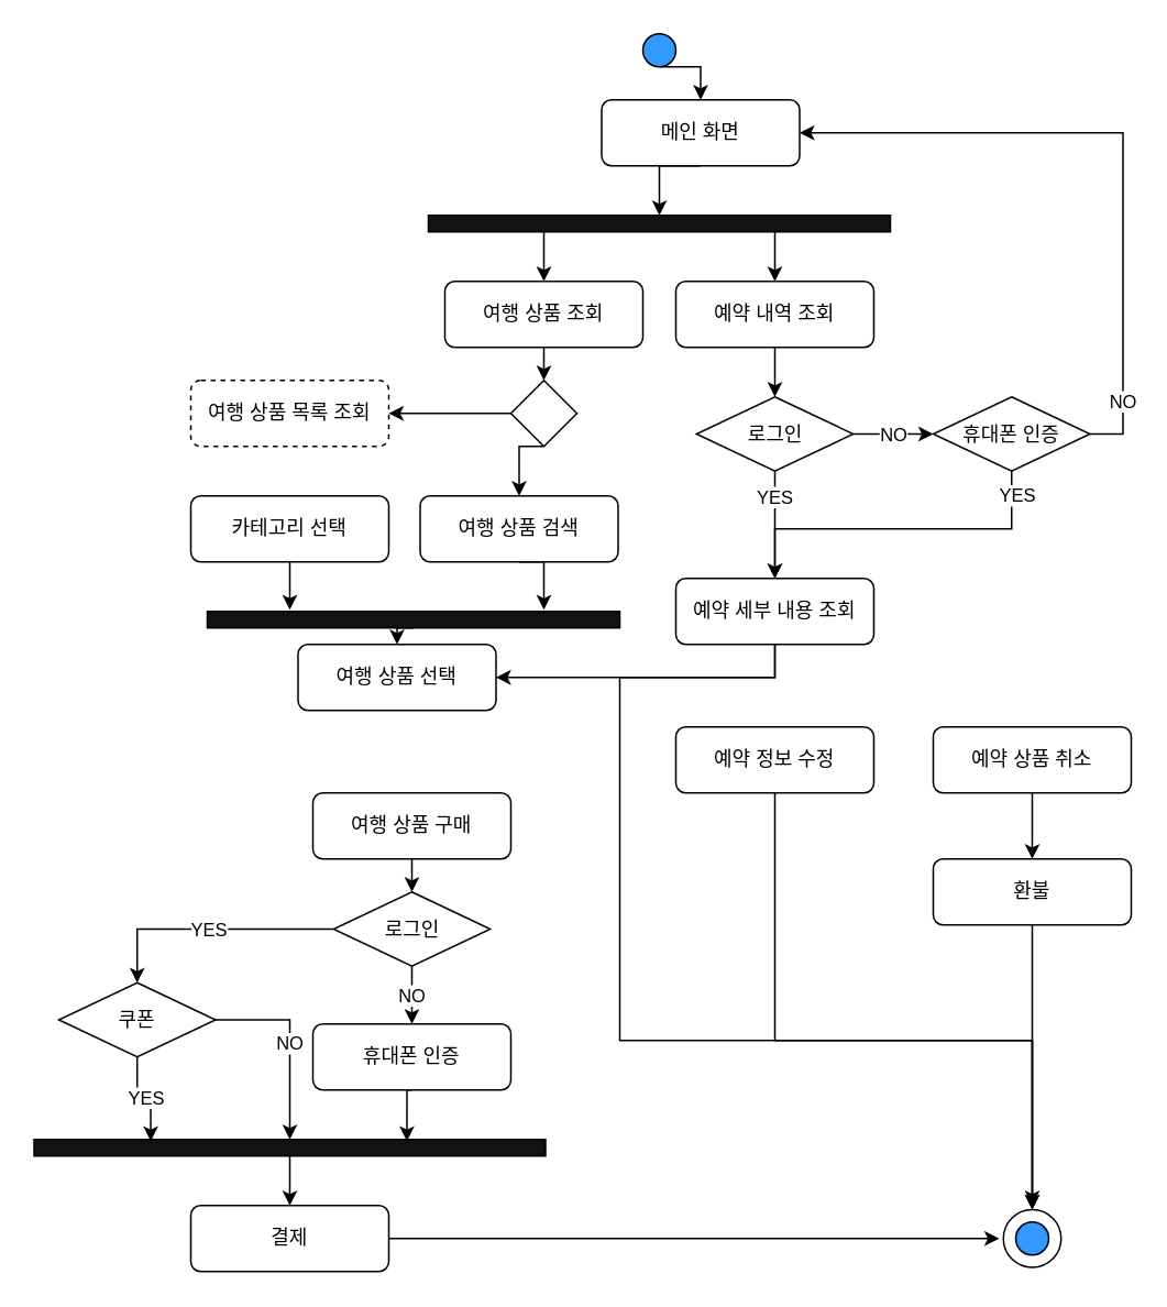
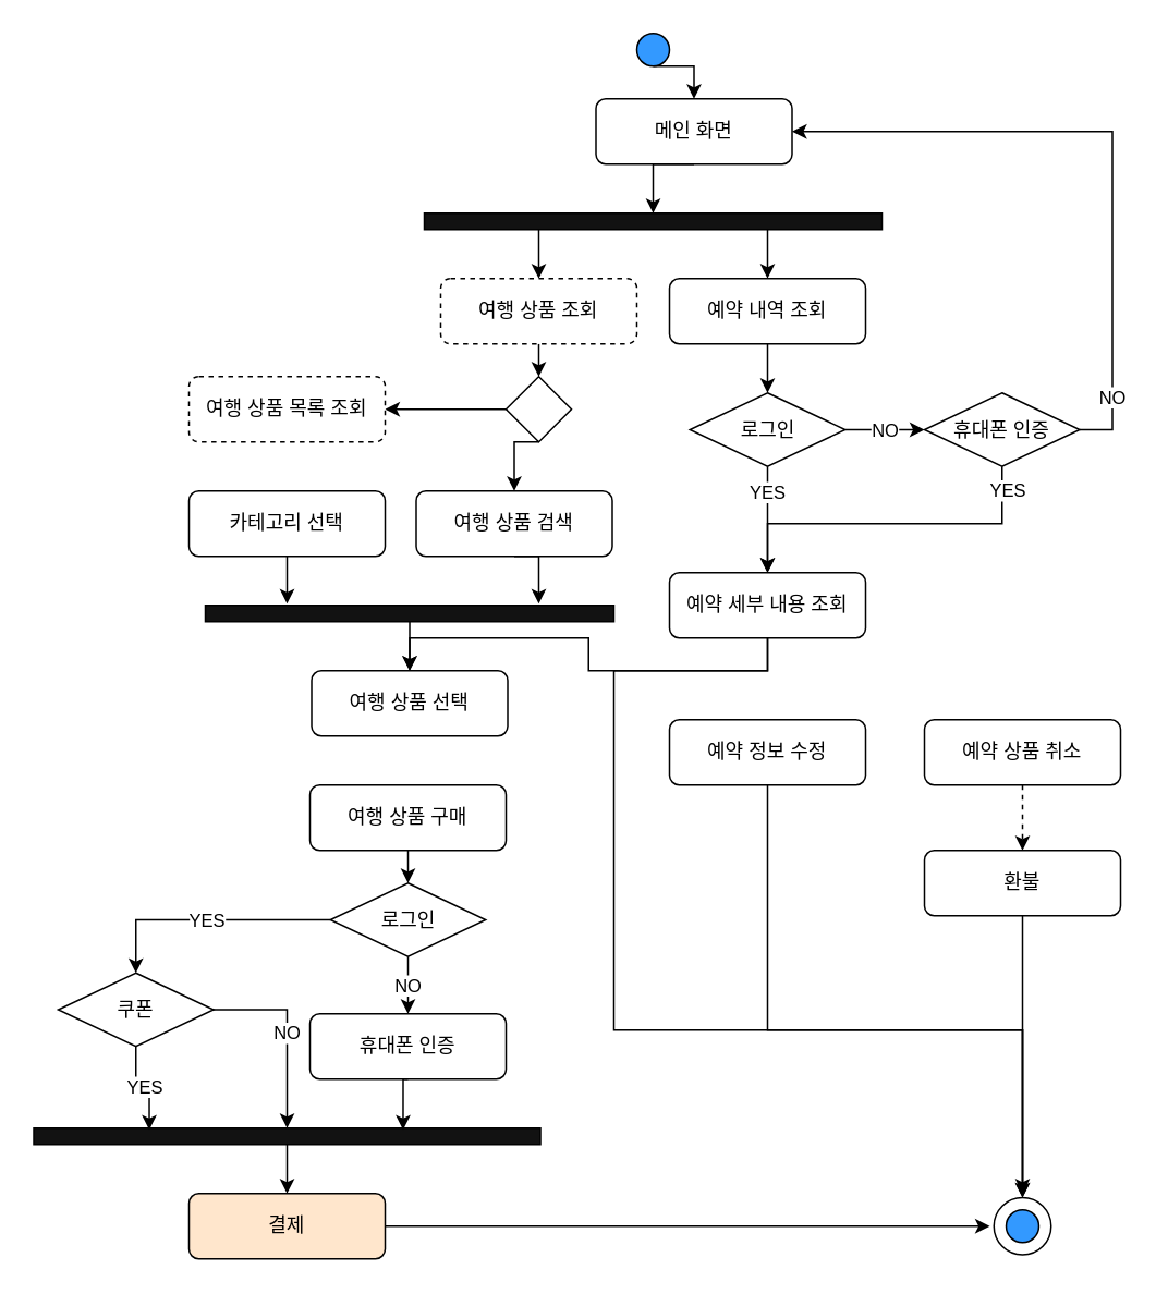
  <mxCell id="0" />
  <mxCell id="1" parent="0" />
  <mxCell id="2" style="edgeStyle=orthogonalEdgeStyle;rounded=0;orthogonalLoop=1;jettySize=auto;html=1;exitX=0.5;exitY=1;exitDx=0;exitDy=0;entryX=0.5;entryY=0;entryDx=0;entryDy=0;" edge="1" parent="1" source="3" target="5"><mxGeometry relative="1" as="geometry" /></mxCell>
  <mxCell id="3" value="" style="ellipse;whiteSpace=wrap;html=1;aspect=fixed;fillColor=#3399FF;" vertex="1" parent="1"><mxGeometry x="389" y="20" width="20" height="20" as="geometry" /></mxCell>
  <mxCell id="4" style="edgeStyle=orthogonalEdgeStyle;rounded=0;orthogonalLoop=1;jettySize=auto;html=1;exitX=0.5;exitY=1;exitDx=0;exitDy=0;entryX=0.5;entryY=0;entryDx=0;entryDy=0;" edge="1" parent="1" source="5" target="8"><mxGeometry relative="1" as="geometry" /></mxCell>
  <mxCell id="5" value="메인 화면" style="rounded=1;whiteSpace=wrap;html=1;" vertex="1" parent="1"><mxGeometry x="364" y="60" width="120" height="40" as="geometry" /></mxCell>
  <mxCell id="6" style="edgeStyle=orthogonalEdgeStyle;rounded=0;orthogonalLoop=1;jettySize=auto;html=1;exitX=0.25;exitY=1;exitDx=0;exitDy=0;entryX=0.5;entryY=0;entryDx=0;entryDy=0;" edge="1" parent="1" source="8" target="12"><mxGeometry relative="1" as="geometry" /></mxCell>
  <mxCell id="7" style="edgeStyle=orthogonalEdgeStyle;rounded=0;orthogonalLoop=1;jettySize=auto;html=1;exitX=0.75;exitY=1;exitDx=0;exitDy=0;entryX=0.5;entryY=0;entryDx=0;entryDy=0;" edge="1" parent="1" source="8" target="10"><mxGeometry relative="1" as="geometry" /></mxCell>
  <mxCell id="8" value="" style="rounded=0;whiteSpace=wrap;html=1;fillColor=#121212;" vertex="1" parent="1"><mxGeometry x="259" y="130" width="280" height="10" as="geometry" /></mxCell>
  <mxCell id="9" style="edgeStyle=orthogonalEdgeStyle;rounded=0;orthogonalLoop=1;jettySize=auto;html=1;exitX=0.5;exitY=1;exitDx=0;exitDy=0;entryX=0.5;entryY=0;entryDx=0;entryDy=0;" edge="1" parent="1" source="10" target="46"><mxGeometry relative="1" as="geometry" /></mxCell>
  <mxCell id="10" value="예약 내역 조회" style="rounded=1;whiteSpace=wrap;html=1;" vertex="1" parent="1"><mxGeometry x="409" y="170" width="120" height="40" as="geometry" /></mxCell>
  <mxCell id="11" style="edgeStyle=orthogonalEdgeStyle;rounded=0;orthogonalLoop=1;jettySize=auto;html=1;exitX=0.5;exitY=1;exitDx=0;exitDy=0;entryX=0.5;entryY=0;entryDx=0;entryDy=0;" edge="1" parent="1" source="12" target="15"><mxGeometry relative="1" as="geometry" /></mxCell>
- <mxCell id="12" value="여행 상품 조회" style="rounded=1;whiteSpace=wrap;html=1;" vertex="1" parent="1"><mxGeometry x="269" y="170" width="120" height="40" as="geometry" /></mxCell>
+ <mxCell id="12" value="여행 상품 조회" style="rounded=1;whiteSpace=wrap;html=1;dashed=1;" vertex="1" parent="1"><mxGeometry x="269" y="170" width="120" height="40" as="geometry" /></mxCell>
  <mxCell id="13" style="edgeStyle=orthogonalEdgeStyle;rounded=0;orthogonalLoop=1;jettySize=auto;html=1;exitX=0;exitY=0.5;exitDx=0;exitDy=0;entryX=1;entryY=0.5;entryDx=0;entryDy=0;" edge="1" parent="1" source="15" target="16"><mxGeometry relative="1" as="geometry" /></mxCell>
  <mxCell id="14" style="edgeStyle=orthogonalEdgeStyle;rounded=0;orthogonalLoop=1;jettySize=auto;html=1;exitX=0.5;exitY=1;exitDx=0;exitDy=0;entryX=0.5;entryY=0;entryDx=0;entryDy=0;" edge="1" parent="1" source="15" target="17"><mxGeometry relative="1" as="geometry" /></mxCell>
  <mxCell id="15" value="" style="rhombus;whiteSpace=wrap;html=1;" vertex="1" parent="1"><mxGeometry x="309" y="230" width="40" height="40" as="geometry" /></mxCell>
  <mxCell id="16" value="여행 상품 목록 조회" style="rounded=1;whiteSpace=wrap;html=1;dashed=1;" vertex="1" parent="1"><mxGeometry x="115" y="230" width="120" height="40" as="geometry" /></mxCell>
  <mxCell id="17" value="여행 상품 검색" style="rounded=1;whiteSpace=wrap;html=1;" vertex="1" parent="1"><mxGeometry x="254" y="300" width="120" height="40" as="geometry" /></mxCell>
  <mxCell id="18" value="카테고리 선택" style="rounded=1;whiteSpace=wrap;html=1;" vertex="1" parent="1"><mxGeometry x="115" y="300" width="120" height="40" as="geometry" /></mxCell>
  <mxCell id="19" style="edgeStyle=orthogonalEdgeStyle;rounded=0;orthogonalLoop=1;jettySize=auto;html=1;exitX=0.5;exitY=1;exitDx=0;exitDy=0;entryX=0.5;entryY=0;entryDx=0;entryDy=0;" edge="1" parent="1" source="20" target="42"><mxGeometry relative="1" as="geometry"><Array as="points"><mxPoint x="469" y="630" /><mxPoint x="625" y="630" /></Array></mxGeometry></mxCell>
  <mxCell id="20" value="예약 정보 수정" style="rounded=1;whiteSpace=wrap;html=1;" vertex="1" parent="1"><mxGeometry x="409" y="440" width="120" height="40" as="geometry" /></mxCell>
- <mxCell id="21" style="edgeStyle=orthogonalEdgeStyle;rounded=0;orthogonalLoop=1;jettySize=auto;html=1;exitX=0.5;exitY=1;exitDx=0;exitDy=0;entryX=0.5;entryY=0;entryDx=0;entryDy=0;" edge="1" parent="1" source="22" target="24"><mxGeometry relative="1" as="geometry" /></mxCell>
+ <mxCell id="21" style="edgeStyle=orthogonalEdgeStyle;rounded=0;orthogonalLoop=1;jettySize=auto;html=1;exitX=0.5;exitY=1;exitDx=0;exitDy=0;entryX=0.5;entryY=0;entryDx=0;entryDy=0;dashed=1;" edge="1" parent="1" source="22" target="24"><mxGeometry relative="1" as="geometry" /></mxCell>
  <mxCell id="22" value="예약 상품 취소" style="rounded=1;whiteSpace=wrap;html=1;" vertex="1" parent="1"><mxGeometry x="565" y="440" width="120" height="40" as="geometry" /></mxCell>
  <mxCell id="23" style="edgeStyle=orthogonalEdgeStyle;rounded=0;orthogonalLoop=1;jettySize=auto;html=1;exitX=0.5;exitY=1;exitDx=0;exitDy=0;entryX=0.5;entryY=0;entryDx=0;entryDy=0;" edge="1" parent="1" source="24" target="42"><mxGeometry relative="1" as="geometry" /></mxCell>
  <mxCell id="24" value="환불" style="rounded=1;whiteSpace=wrap;html=1;" vertex="1" parent="1"><mxGeometry x="565" y="520" width="120" height="40" as="geometry" /></mxCell>
  <mxCell id="25" style="edgeStyle=orthogonalEdgeStyle;rounded=0;orthogonalLoop=1;jettySize=auto;html=1;exitX=0.5;exitY=1;exitDx=0;exitDy=0;entryX=0.5;entryY=0;entryDx=0;entryDy=0;" edge="1" parent="1" source="26" target="29"><mxGeometry relative="1" as="geometry" /></mxCell>
  <mxCell id="26" value="" style="rounded=0;whiteSpace=wrap;html=1;fillColor=#121212;" vertex="1" parent="1"><mxGeometry x="125" y="370" width="250" height="10" as="geometry" /></mxCell>
  <mxCell id="27" style="edgeStyle=orthogonalEdgeStyle;rounded=0;orthogonalLoop=1;jettySize=auto;html=1;exitX=0.5;exitY=1;exitDx=0;exitDy=0;entryX=0.2;entryY=-0.1;entryDx=0;entryDy=0;entryPerimeter=0;" edge="1" parent="1" source="18" target="26"><mxGeometry relative="1" as="geometry" /></mxCell>
  <mxCell id="28" style="edgeStyle=orthogonalEdgeStyle;rounded=0;orthogonalLoop=1;jettySize=auto;html=1;exitX=0.5;exitY=1;exitDx=0;exitDy=0;entryX=0.816;entryY=-0.1;entryDx=0;entryDy=0;entryPerimeter=0;" edge="1" parent="1" source="17" target="26"><mxGeometry relative="1" as="geometry" /></mxCell>
- <mxCell id="29" value="여행 상품 선택" style="rounded=1;whiteSpace=wrap;html=1;" vertex="1" parent="1"><mxGeometry x="180" y="390" width="120" height="40" as="geometry" /></mxCell>
+ <mxCell id="29" value="여행 상품 선택" style="rounded=1;whiteSpace=wrap;html=1;" vertex="1" parent="1"><mxGeometry x="190" y="410" width="120" height="40" as="geometry" /></mxCell>
  <mxCell id="30" style="edgeStyle=orthogonalEdgeStyle;rounded=0;orthogonalLoop=1;jettySize=auto;html=1;exitX=0.5;exitY=1;exitDx=0;exitDy=0;entryX=0.5;entryY=0;entryDx=0;entryDy=0;" edge="1" parent="1" source="31" target="34"><mxGeometry relative="1" as="geometry" /></mxCell>
  <mxCell id="31" value="여행 상품 구매" style="rounded=1;whiteSpace=wrap;html=1;" vertex="1" parent="1"><mxGeometry x="189" y="480" width="120" height="40" as="geometry" /></mxCell>
  <mxCell id="32" value="YES" style="edgeStyle=orthogonalEdgeStyle;rounded=0;orthogonalLoop=1;jettySize=auto;html=1;exitX=0;exitY=0.5;exitDx=0;exitDy=0;entryX=0.5;entryY=0;entryDx=0;entryDy=0;" edge="1" parent="1" source="34" target="38"><mxGeometry relative="1" as="geometry" /></mxCell>
  <mxCell id="33" value="NO" style="edgeStyle=orthogonalEdgeStyle;rounded=0;orthogonalLoop=1;jettySize=auto;html=1;exitX=0.5;exitY=1;exitDx=0;exitDy=0;entryX=0.5;entryY=0;entryDx=0;entryDy=0;" edge="1" parent="1" source="34" target="47"><mxGeometry relative="1" as="geometry" /></mxCell>
  <mxCell id="34" value="로그인" style="rhombus;whiteSpace=wrap;html=1;" vertex="1" parent="1"><mxGeometry x="201.5" y="540" width="95" height="45" as="geometry" /></mxCell>
  <mxCell id="35" style="edgeStyle=orthogonalEdgeStyle;rounded=0;orthogonalLoop=1;jettySize=auto;html=1;exitX=0.5;exitY=1;exitDx=0;exitDy=0;entryX=0.5;entryY=0;entryDx=0;entryDy=0;" edge="1" parent="1" source="36" target="41"><mxGeometry relative="1" as="geometry" /></mxCell>
  <mxCell id="36" value="" style="rounded=0;whiteSpace=wrap;html=1;fillColor=#121212;" vertex="1" parent="1"><mxGeometry x="20" y="690" width="310" height="10" as="geometry" /></mxCell>
  <mxCell id="37" value="NO" style="edgeStyle=orthogonalEdgeStyle;rounded=0;orthogonalLoop=1;jettySize=auto;html=1;exitX=1;exitY=0.5;exitDx=0;exitDy=0;entryX=0.5;entryY=0;entryDx=0;entryDy=0;" edge="1" parent="1" source="38" target="36"><mxGeometry relative="1" as="geometry" /></mxCell>
  <mxCell id="38" value="쿠폰" style="rhombus;whiteSpace=wrap;html=1;" vertex="1" parent="1"><mxGeometry x="35" y="595" width="95" height="45" as="geometry" /></mxCell>
  <mxCell id="39" value="YES" style="edgeStyle=orthogonalEdgeStyle;rounded=0;orthogonalLoop=1;jettySize=auto;html=1;exitX=0.5;exitY=1;exitDx=0;exitDy=0;entryX=0.228;entryY=0.1;entryDx=0;entryDy=0;entryPerimeter=0;" edge="1" parent="1" source="38" target="36"><mxGeometry relative="1" as="geometry" /></mxCell>
  <mxCell id="40" style="edgeStyle=orthogonalEdgeStyle;rounded=0;orthogonalLoop=1;jettySize=auto;html=1;exitX=1;exitY=0.5;exitDx=0;exitDy=0;" edge="1" parent="1" source="41"><mxGeometry relative="1" as="geometry"><mxPoint x="605" y="750" as="targetPoint" /></mxGeometry></mxCell>
- <mxCell id="41" value="결제" style="rounded=1;whiteSpace=wrap;html=1;" vertex="1" parent="1"><mxGeometry x="115" y="730" width="120" height="40" as="geometry" /></mxCell>
+ <mxCell id="41" value="결제" style="rounded=1;whiteSpace=wrap;html=1;fillColor=#ffe6cc;" vertex="1" parent="1"><mxGeometry x="115" y="730" width="120" height="40" as="geometry" /></mxCell>
  <mxCell id="42" value="" style="ellipse;whiteSpace=wrap;html=1;aspect=fixed;" vertex="1" parent="1"><mxGeometry x="607.5" y="732.5" width="35" height="35" as="geometry" /></mxCell>
  <mxCell id="43" value="" style="ellipse;whiteSpace=wrap;html=1;aspect=fixed;fillColor=#3399FF;" vertex="1" parent="1"><mxGeometry x="615" y="740" width="20" height="20" as="geometry" /></mxCell>
  <mxCell id="44" value="YES" style="edgeStyle=orthogonalEdgeStyle;rounded=0;orthogonalLoop=1;jettySize=auto;html=1;exitX=0.5;exitY=1;exitDx=0;exitDy=0;entryX=0.5;entryY=0;entryDx=0;entryDy=0;entryPerimeter=0;" edge="1" parent="1" source="46" target="54"><mxGeometry x="-0.5" relative="1" as="geometry"><mxPoint x="469" y="345" as="targetPoint" /><mxPoint as="offset" /></mxGeometry></mxCell>
  <mxCell id="45" value="NO" style="edgeStyle=orthogonalEdgeStyle;rounded=0;orthogonalLoop=1;jettySize=auto;html=1;exitX=1;exitY=0.5;exitDx=0;exitDy=0;entryX=0;entryY=0.5;entryDx=0;entryDy=0;" edge="1" parent="1" source="46" target="51"><mxGeometry relative="1" as="geometry" /></mxCell>
  <mxCell id="46" value="로그인" style="rhombus;whiteSpace=wrap;html=1;" vertex="1" parent="1"><mxGeometry x="421.5" y="240" width="95" height="45" as="geometry" /></mxCell>
  <mxCell id="47" value="휴대폰 인증" style="rounded=1;whiteSpace=wrap;html=1;" vertex="1" parent="1"><mxGeometry x="189" y="620" width="120" height="40" as="geometry" /></mxCell>
  <mxCell id="48" style="edgeStyle=orthogonalEdgeStyle;rounded=0;orthogonalLoop=1;jettySize=auto;html=1;exitX=0.5;exitY=1;exitDx=0;exitDy=0;entryX=0.729;entryY=0.1;entryDx=0;entryDy=0;entryPerimeter=0;" edge="1" parent="1" source="47" target="36"><mxGeometry relative="1" as="geometry" /></mxCell>
  <mxCell id="49" value="YES" style="edgeStyle=orthogonalEdgeStyle;rounded=0;orthogonalLoop=1;jettySize=auto;html=1;exitX=0.5;exitY=1;exitDx=0;exitDy=0;entryX=0.5;entryY=0;entryDx=0;entryDy=0;" edge="1" parent="1" source="51" target="54"><mxGeometry x="-0.853" y="3" relative="1" as="geometry"><mxPoint x="469" y="345" as="targetPoint" /><Array as="points"><mxPoint x="613" y="320" /><mxPoint x="469" y="320" /></Array><mxPoint as="offset" /></mxGeometry></mxCell>
  <mxCell id="50" value="NO" style="edgeStyle=orthogonalEdgeStyle;rounded=0;orthogonalLoop=1;jettySize=auto;html=1;exitX=1;exitY=0.5;exitDx=0;exitDy=0;entryX=1;entryY=0.5;entryDx=0;entryDy=0;" edge="1" parent="1" source="51" target="5"><mxGeometry x="-0.799" relative="1" as="geometry"><mxPoint as="offset" /></mxGeometry></mxCell>
  <mxCell id="51" value="휴대폰 인증" style="rhombus;whiteSpace=wrap;html=1;" vertex="1" parent="1"><mxGeometry x="565" y="240" width="95" height="45" as="geometry" /></mxCell>
  <mxCell id="52" style="edgeStyle=orthogonalEdgeStyle;rounded=0;orthogonalLoop=1;jettySize=auto;html=1;exitX=0.5;exitY=1;exitDx=0;exitDy=0;" edge="1" parent="1" source="54" target="29"><mxGeometry relative="1" as="geometry" /></mxCell>
  <mxCell id="53" style="edgeStyle=orthogonalEdgeStyle;rounded=0;orthogonalLoop=1;jettySize=auto;html=1;exitX=0.5;exitY=1;exitDx=0;exitDy=0;" edge="1" parent="1" source="54"><mxGeometry relative="1" as="geometry"><mxPoint x="625" y="730" as="targetPoint" /><Array as="points"><mxPoint x="469" y="410" /><mxPoint x="375" y="410" /><mxPoint x="375" y="630" /><mxPoint x="625" y="630" /></Array></mxGeometry></mxCell>
  <mxCell id="54" value="예약 세부 내용 조회" style="rounded=1;whiteSpace=wrap;html=1;" vertex="1" parent="1"><mxGeometry x="409" y="350" width="120" height="40" as="geometry" /></mxCell>
